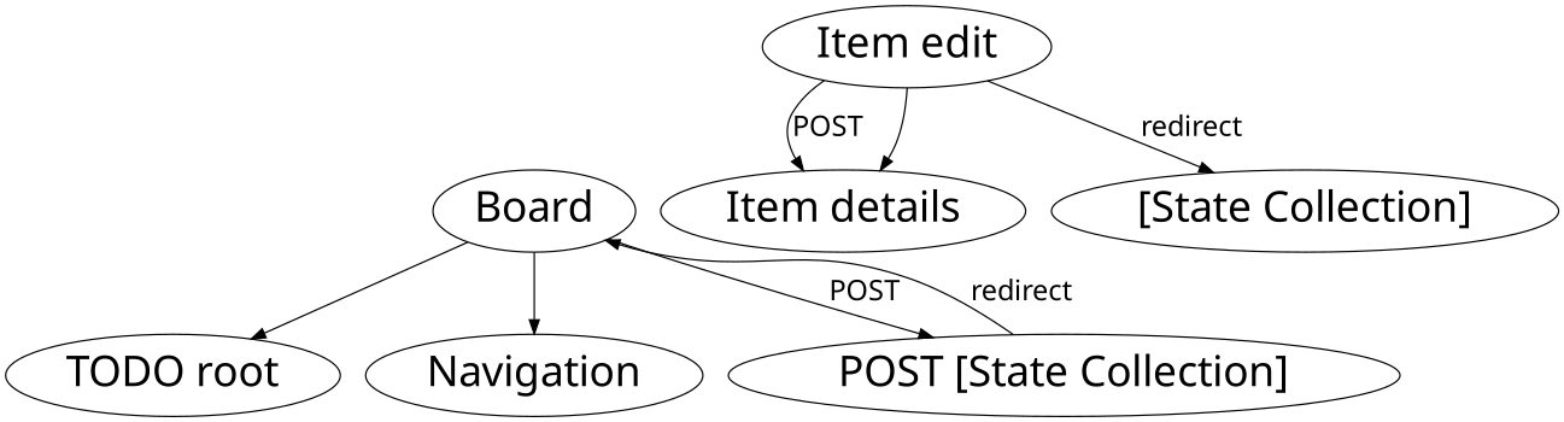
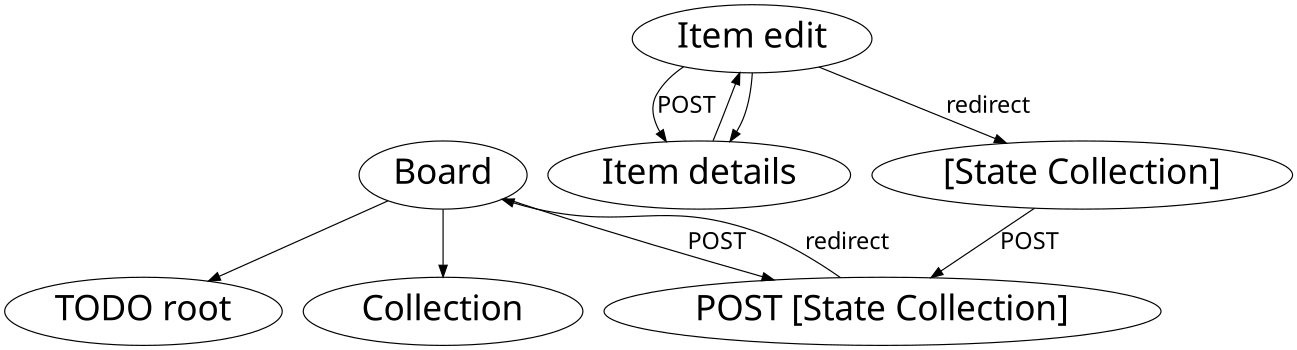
  digraph {
    fontname="Noto Sans"
    node [fontname="Noto Sans" fontsize=30]
    edge [fontname="Noto Sans" fontsize=20]
    Board
    "TODO root"
-   Navigation
+   Navigation [label=Collection]
    "POST [State Collection]"
    "Item details"
    "Item edit"
    "[State Collection]"
    Board -> "TODO root"
    Board -> Navigation
    Board -> "POST [State Collection]" [label=POST]
    "POST [State Collection]" -> Board [label=redirect]
+   "Item details" -> "Item edit"
    "Item edit" -> "Item details"
    "Item edit" -> "Item details" [label=POST]
    "Item edit" -> "[State Collection]" [label=redirect]
+   "[State Collection]" -> "POST [State Collection]" [label=POST]
  }
